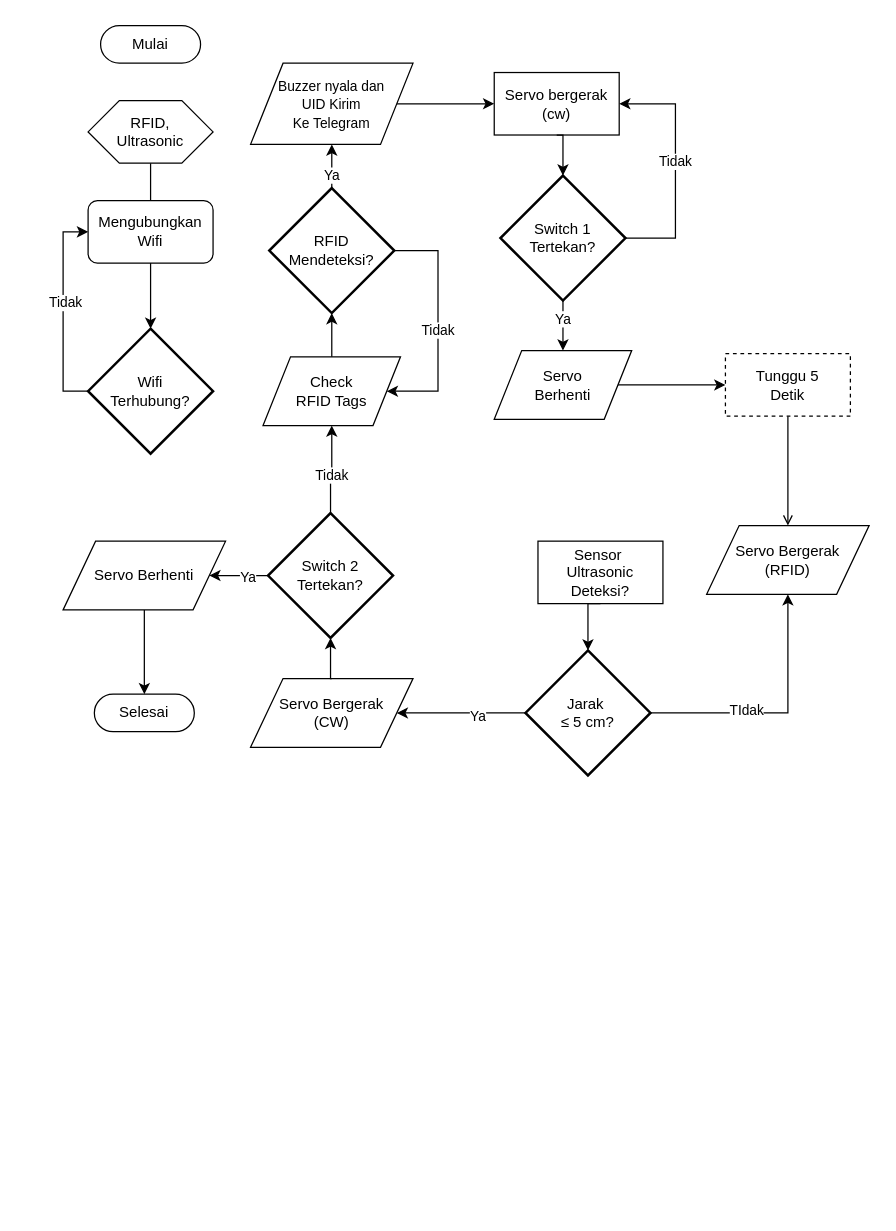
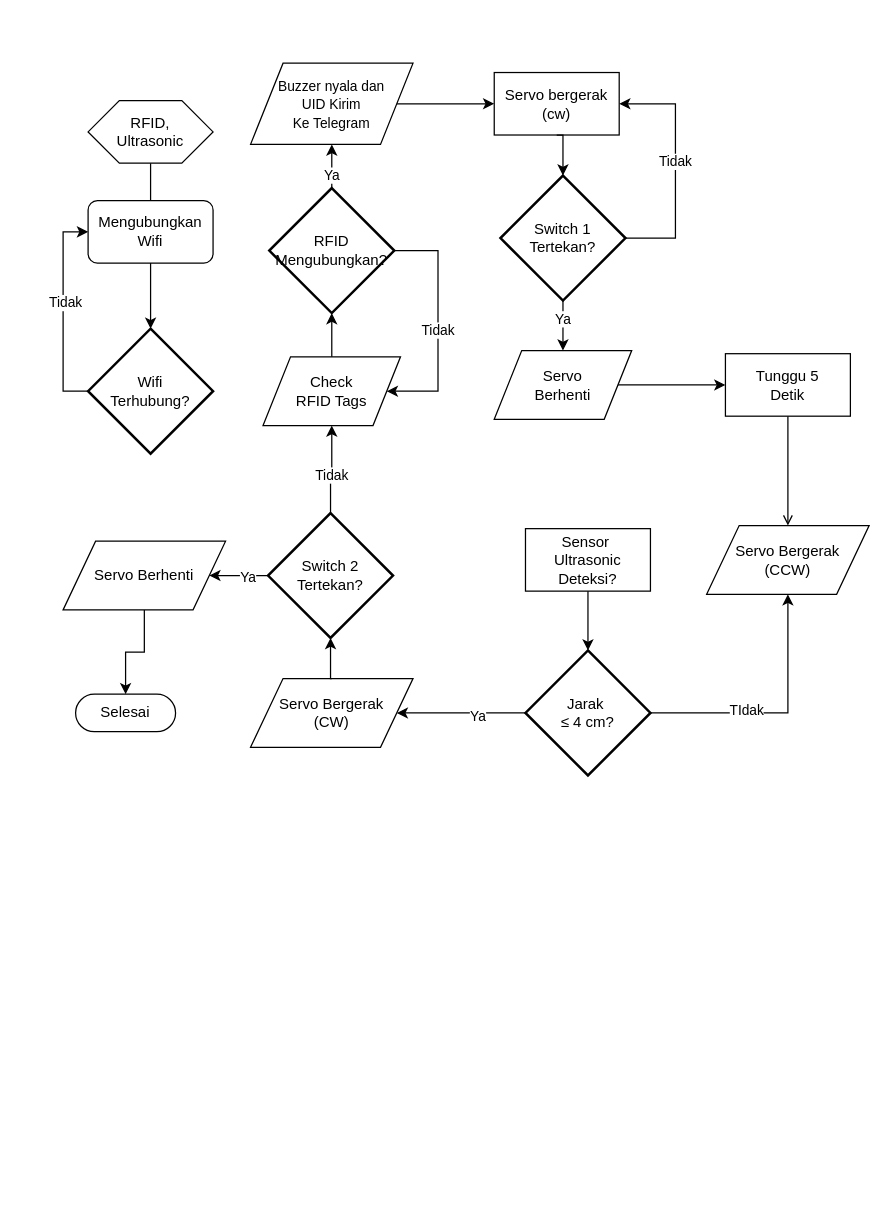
  <mxCell id="0" />
  <mxCell id="1" parent="0" />
- <mxCell id="2" value="Mulai" style="html=1;dashed=0;whiteSpace=wrap;shape=mxgraph.dfd.start" vertex="1" parent="1"><mxGeometry x="80" y="20" width="80" height="30" as="geometry" /></mxCell>
  <mxCell id="3" style="edgeStyle=orthogonalEdgeStyle;rounded=0;orthogonalLoop=1;jettySize=auto;html=1;exitX=0;exitY=0.5;exitDx=0;exitDy=0;exitPerimeter=0;entryX=0;entryY=0.5;entryDx=0;entryDy=0;" edge="1" parent="1" source="5" target="8"><mxGeometry relative="1" as="geometry" /></mxCell>
  <mxCell id="4" value="Tidak" style="edgeLabel;html=1;align=center;verticalAlign=middle;resizable=0;points=[];" connectable="0" vertex="1" parent="3"><mxGeometry x="0.09" y="-1" relative="1" as="geometry"><mxPoint as="offset" /></mxGeometry></mxCell>
  <mxCell id="5" value="Wifi&lt;div&gt;Terhubung?&lt;/div&gt;" style="strokeWidth=2;html=1;shape=mxgraph.flowchart.decision;whiteSpace=wrap;" vertex="1" parent="1"><mxGeometry x="70" y="262.5" width="100" height="100" as="geometry" /></mxCell>
  <mxCell id="6" style="edgeStyle=orthogonalEdgeStyle;rounded=0;orthogonalLoop=1;jettySize=auto;html=1;exitX=0.5;exitY=1;exitDx=0;exitDy=0;entryX=0.5;entryY=0;entryDx=0;entryDy=0;endArrow=none;" edge="1" parent="1" source="7" target="8"><mxGeometry relative="1" as="geometry" /></mxCell>
  <mxCell id="7" value="RFID,&lt;div&gt;Ultrasonic&lt;/div&gt;" style="shape=hexagon;perimeter=hexagonPerimeter2;whiteSpace=wrap;html=1;size=0.25" vertex="1" parent="1"><mxGeometry x="70" y="80" width="100" height="50" as="geometry" /></mxCell>
  <mxCell id="8" value="Mengubungkan&lt;div&gt;Wifi&lt;/div&gt;" style="html=1;dashed=0;whiteSpace=wrap;rounded=1;" vertex="1" parent="1"><mxGeometry x="70" y="160" width="100" height="50" as="geometry" /></mxCell>
  <mxCell id="9" style="edgeStyle=orthogonalEdgeStyle;rounded=0;orthogonalLoop=1;jettySize=auto;html=1;exitX=0.5;exitY=1;exitDx=0;exitDy=0;entryX=0.5;entryY=0;entryDx=0;entryDy=0;entryPerimeter=0;" edge="1" parent="1" source="8" target="5"><mxGeometry relative="1" as="geometry" /></mxCell>
  <mxCell id="10" value="Check&lt;div&gt;RFID Tags&lt;/div&gt;" style="shape=parallelogram;perimeter=parallelogramPerimeter;whiteSpace=wrap;html=1;dashed=0;" vertex="1" parent="1"><mxGeometry x="210" y="285" width="110" height="55" as="geometry" /></mxCell>
  <mxCell id="11" style="edgeStyle=orthogonalEdgeStyle;rounded=0;orthogonalLoop=1;jettySize=auto;html=1;exitX=1;exitY=0.5;exitDx=0;exitDy=0;exitPerimeter=0;entryX=1;entryY=0.5;entryDx=0;entryDy=0;" edge="1" parent="1" source="15" target="10"><mxGeometry relative="1" as="geometry"><mxPoint x="360" y="310" as="targetPoint" /><Array as="points"><mxPoint x="350" y="200" /><mxPoint x="350" y="313" /></Array></mxGeometry></mxCell>
  <mxCell id="12" value="Tidak" style="edgeLabel;html=1;align=center;verticalAlign=middle;resizable=0;points=[];" connectable="0" vertex="1" parent="11"><mxGeometry x="0.04" y="-1" relative="1" as="geometry"><mxPoint as="offset" /></mxGeometry></mxCell>
  <mxCell id="13" style="edgeStyle=orthogonalEdgeStyle;rounded=0;orthogonalLoop=1;jettySize=auto;html=1;exitX=0.5;exitY=0;exitDx=0;exitDy=0;exitPerimeter=0;entryX=0.5;entryY=1;entryDx=0;entryDy=0;" edge="1" parent="1" source="15" target="18"><mxGeometry relative="1" as="geometry" /></mxCell>
  <mxCell id="14" value="Ya" style="edgeLabel;html=1;align=center;verticalAlign=middle;resizable=0;points=[];" connectable="0" vertex="1" parent="13"><mxGeometry x="-0.292" y="1" relative="1" as="geometry"><mxPoint y="1" as="offset" /></mxGeometry></mxCell>
- <mxCell id="15" value="RFID&lt;div&gt;Mendeteksi?&lt;/div&gt;" style="strokeWidth=2;html=1;shape=mxgraph.flowchart.decision;whiteSpace=wrap;" vertex="1" parent="1"><mxGeometry x="215" y="150" width="100" height="100" as="geometry" /></mxCell>
+ <mxCell id="15" value="RFID&lt;div&gt;Mengubungkan?&lt;/div&gt;" style="strokeWidth=2;html=1;shape=mxgraph.flowchart.decision;whiteSpace=wrap;" vertex="1" parent="1"><mxGeometry x="215" y="150" width="100" height="100" as="geometry" /></mxCell>
  <mxCell id="16" style="edgeStyle=orthogonalEdgeStyle;rounded=0;orthogonalLoop=1;jettySize=auto;html=1;exitX=0.5;exitY=0;exitDx=0;exitDy=0;entryX=0.5;entryY=1;entryDx=0;entryDy=0;entryPerimeter=0;" edge="1" parent="1" source="10" target="15"><mxGeometry relative="1" as="geometry" /></mxCell>
  <mxCell id="17" style="edgeStyle=orthogonalEdgeStyle;rounded=0;orthogonalLoop=1;jettySize=auto;html=1;exitX=1;exitY=0.5;exitDx=0;exitDy=0;entryX=0;entryY=0.5;entryDx=0;entryDy=0;" edge="1" parent="1" source="18" target="19"><mxGeometry relative="1" as="geometry" /></mxCell>
  <mxCell id="18" value="&lt;font style=&quot;font-size: 11px;&quot;&gt;Buzzer nyala dan&lt;/font&gt;&lt;div&gt;&lt;font style=&quot;font-size: 11px;&quot;&gt;UID Kirim&lt;/font&gt;&lt;div&gt;&lt;font style=&quot;font-size: 11px;&quot;&gt;Ke Telegram&lt;/font&gt;&lt;/div&gt;&lt;/div&gt;" style="shape=parallelogram;perimeter=parallelogramPerimeter;whiteSpace=wrap;html=1;dashed=0;" vertex="1" parent="1"><mxGeometry x="200" y="50" width="130" height="65" as="geometry" /></mxCell>
  <mxCell id="19" value="Servo bergerak&lt;div&gt;(cw)&lt;/div&gt;" style="html=1;dashed=0;whiteSpace=wrap;" vertex="1" parent="1"><mxGeometry x="395" y="57.5" width="100" height="50" as="geometry" /></mxCell>
  <mxCell id="20" style="edgeStyle=orthogonalEdgeStyle;rounded=0;orthogonalLoop=1;jettySize=auto;html=1;exitX=0.5;exitY=1;exitDx=0;exitDy=0;exitPerimeter=0;entryX=0.5;entryY=0;entryDx=0;entryDy=0;" edge="1" parent="1" source="24" target="27"><mxGeometry relative="1" as="geometry" /></mxCell>
  <mxCell id="21" value="Ya" style="edgeLabel;html=1;align=center;verticalAlign=middle;resizable=0;points=[];" connectable="0" vertex="1" parent="20"><mxGeometry x="-0.3" y="-1" relative="1" as="geometry"><mxPoint as="offset" /></mxGeometry></mxCell>
  <mxCell id="22" style="edgeStyle=orthogonalEdgeStyle;rounded=0;orthogonalLoop=1;jettySize=auto;html=1;exitX=1;exitY=0.5;exitDx=0;exitDy=0;exitPerimeter=0;entryX=1;entryY=0.5;entryDx=0;entryDy=0;" edge="1" parent="1" source="24" target="19"><mxGeometry relative="1" as="geometry"><Array as="points"><mxPoint x="540" y="190" /><mxPoint x="540" y="83" /></Array></mxGeometry></mxCell>
  <mxCell id="23" value="Tidak" style="edgeLabel;html=1;align=center;verticalAlign=middle;resizable=0;points=[];" connectable="0" vertex="1" parent="22"><mxGeometry x="0.063" y="1" relative="1" as="geometry"><mxPoint as="offset" /></mxGeometry></mxCell>
  <mxCell id="24" value="Switch 1&lt;div&gt;Tertekan?&lt;/div&gt;" style="strokeWidth=2;html=1;shape=mxgraph.flowchart.decision;whiteSpace=wrap;" vertex="1" parent="1"><mxGeometry x="400" y="140" width="100" height="100" as="geometry" /></mxCell>
  <mxCell id="25" style="edgeStyle=orthogonalEdgeStyle;rounded=0;orthogonalLoop=1;jettySize=auto;html=1;exitX=0.5;exitY=1;exitDx=0;exitDy=0;entryX=0.5;entryY=0;entryDx=0;entryDy=0;entryPerimeter=0;" edge="1" parent="1" source="19" target="24"><mxGeometry relative="1" as="geometry" /></mxCell>
  <mxCell id="26" style="edgeStyle=orthogonalEdgeStyle;rounded=0;orthogonalLoop=1;jettySize=auto;html=1;exitX=1;exitY=0.5;exitDx=0;exitDy=0;entryX=0;entryY=0.5;entryDx=0;entryDy=0;" edge="1" parent="1" source="27" target="29"><mxGeometry relative="1" as="geometry" /></mxCell>
  <mxCell id="27" value="Servo&lt;div&gt;Berhenti&lt;/div&gt;" style="shape=parallelogram;perimeter=parallelogramPerimeter;whiteSpace=wrap;html=1;dashed=0;" vertex="1" parent="1"><mxGeometry x="395" y="280" width="110" height="55" as="geometry" /></mxCell>
  <mxCell id="28" style="edgeStyle=orthogonalEdgeStyle;rounded=0;orthogonalLoop=1;jettySize=auto;html=1;exitX=0.5;exitY=1;exitDx=0;exitDy=0;entryX=0.5;entryY=0;entryDx=0;entryDy=0;endArrow=open;" edge="1" parent="1" source="29" target="30"><mxGeometry relative="1" as="geometry" /></mxCell>
- <mxCell id="29" value="Tunggu 5&lt;div&gt;Detik&lt;/div&gt;" style="html=1;dashed=1;whiteSpace=wrap;" vertex="1" parent="1"><mxGeometry x="580" y="282.5" width="100" height="50" as="geometry" /></mxCell>
- <mxCell id="30" value="Servo Bergerak&lt;div&gt;(RFID)&lt;/div&gt;" style="shape=parallelogram;perimeter=parallelogramPerimeter;whiteSpace=wrap;html=1;dashed=0;" vertex="1" parent="1"><mxGeometry x="565" y="420" width="130" height="55" as="geometry" /></mxCell>
- <mxCell id="31" value="Sensor&amp;nbsp;&lt;div&gt;Ultrasonic Deteksi?&lt;/div&gt;" style="html=1;dashed=0;whiteSpace=wrap;" vertex="1" parent="1"><mxGeometry x="430" y="432.5" width="100" height="50" as="geometry" /></mxCell>
+ <mxCell id="29" value="Tunggu 5&lt;div&gt;Detik&lt;/div&gt;" style="html=1;dashed=0;whiteSpace=wrap;" vertex="1" parent="1"><mxGeometry x="580" y="282.5" width="100" height="50" as="geometry" /></mxCell>
+ <mxCell id="30" value="Servo Bergerak&lt;div&gt;(CCW)&lt;/div&gt;" style="shape=parallelogram;perimeter=parallelogramPerimeter;whiteSpace=wrap;html=1;dashed=0;" vertex="1" parent="1"><mxGeometry x="565" y="420" width="130" height="55" as="geometry" /></mxCell>
+ <mxCell id="31" value="Sensor&amp;nbsp;&lt;div&gt;Ultrasonic Deteksi?&lt;/div&gt;" style="html=1;dashed=0;whiteSpace=wrap;" vertex="1" parent="1"><mxGeometry x="420" y="422.5" width="100" height="50" as="geometry" /></mxCell>
  <mxCell id="32" style="edgeStyle=orthogonalEdgeStyle;rounded=0;orthogonalLoop=1;jettySize=auto;html=1;exitX=1;exitY=0.5;exitDx=0;exitDy=0;exitPerimeter=0;entryX=0.5;entryY=1;entryDx=0;entryDy=0;" edge="1" parent="1" source="36" target="30"><mxGeometry relative="1" as="geometry" /></mxCell>
  <mxCell id="33" value="TIdak" style="edgeLabel;html=1;align=center;verticalAlign=middle;resizable=0;points=[];" connectable="0" vertex="1" parent="32"><mxGeometry x="-0.259" y="3" relative="1" as="geometry"><mxPoint as="offset" /></mxGeometry></mxCell>
  <mxCell id="34" style="edgeStyle=orthogonalEdgeStyle;rounded=0;orthogonalLoop=1;jettySize=auto;html=1;exitX=0;exitY=0.5;exitDx=0;exitDy=0;exitPerimeter=0;entryX=1;entryY=0.5;entryDx=0;entryDy=0;" edge="1" parent="1" source="36" target="38"><mxGeometry relative="1" as="geometry" /></mxCell>
  <mxCell id="35" value="Ya" style="edgeLabel;html=1;align=center;verticalAlign=middle;resizable=0;points=[];" connectable="0" vertex="1" parent="34"><mxGeometry x="-0.245" y="2" relative="1" as="geometry"><mxPoint as="offset" /></mxGeometry></mxCell>
- <mxCell id="36" value="Jarak&amp;nbsp;&lt;div&gt;≤ 5&amp;nbsp;cm?&lt;/div&gt;" style="strokeWidth=2;html=1;shape=mxgraph.flowchart.decision;whiteSpace=wrap;" vertex="1" parent="1"><mxGeometry x="420" y="520" width="100" height="100" as="geometry" /></mxCell>
+ <mxCell id="36" value="Jarak&amp;nbsp;&lt;div&gt;≤ 4&amp;nbsp;cm?&lt;/div&gt;" style="strokeWidth=2;html=1;shape=mxgraph.flowchart.decision;whiteSpace=wrap;" vertex="1" parent="1"><mxGeometry x="420" y="520" width="100" height="100" as="geometry" /></mxCell>
  <mxCell id="37" style="edgeStyle=orthogonalEdgeStyle;rounded=0;orthogonalLoop=1;jettySize=auto;html=1;exitX=0.5;exitY=1;exitDx=0;exitDy=0;entryX=0.5;entryY=0;entryDx=0;entryDy=0;entryPerimeter=0;" edge="1" parent="1" source="31" target="36"><mxGeometry relative="1" as="geometry" /></mxCell>
  <mxCell id="38" value="Servo Bergerak&lt;div&gt;(CW)&lt;/div&gt;" style="shape=parallelogram;perimeter=parallelogramPerimeter;whiteSpace=wrap;html=1;dashed=0;" vertex="1" parent="1"><mxGeometry x="200" y="542.5" width="130" height="55" as="geometry" /></mxCell>
  <mxCell id="39" style="edgeStyle=orthogonalEdgeStyle;rounded=0;orthogonalLoop=1;jettySize=auto;html=1;exitX=0.5;exitY=0;exitDx=0;exitDy=0;exitPerimeter=0;entryX=0.5;entryY=1;entryDx=0;entryDy=0;" edge="1" parent="1" source="43" target="10"><mxGeometry relative="1" as="geometry" /></mxCell>
  <mxCell id="40" value="Tidak" style="edgeLabel;html=1;align=center;verticalAlign=middle;resizable=0;points=[];" connectable="0" vertex="1" parent="39"><mxGeometry x="-0.088" relative="1" as="geometry"><mxPoint y="1" as="offset" /></mxGeometry></mxCell>
  <mxCell id="41" style="edgeStyle=orthogonalEdgeStyle;rounded=0;orthogonalLoop=1;jettySize=auto;html=1;exitX=0;exitY=0.5;exitDx=0;exitDy=0;exitPerimeter=0;" edge="1" parent="1" source="43" target="45"><mxGeometry relative="1" as="geometry" /></mxCell>
  <mxCell id="42" value="Ya" style="edgeLabel;html=1;align=center;verticalAlign=middle;resizable=0;points=[];" connectable="0" vertex="1" parent="41"><mxGeometry x="-0.018" y="1" relative="1" as="geometry"><mxPoint as="offset" /></mxGeometry></mxCell>
  <mxCell id="43" value="Switch 2&lt;div&gt;Tertekan?&lt;/div&gt;" style="strokeWidth=2;html=1;shape=mxgraph.flowchart.decision;whiteSpace=wrap;" vertex="1" parent="1"><mxGeometry x="214" y="410" width="100" height="100" as="geometry" /></mxCell>
  <mxCell id="44" style="edgeStyle=orthogonalEdgeStyle;rounded=0;orthogonalLoop=1;jettySize=auto;html=1;exitX=0.5;exitY=0;exitDx=0;exitDy=0;entryX=0.5;entryY=1;entryDx=0;entryDy=0;entryPerimeter=0;" edge="1" parent="1" source="38" target="43"><mxGeometry relative="1" as="geometry" /></mxCell>
  <mxCell id="45" value="Servo Berhenti" style="shape=parallelogram;perimeter=parallelogramPerimeter;whiteSpace=wrap;html=1;dashed=0;" vertex="1" parent="1"><mxGeometry x="50" y="432.5" width="130" height="55" as="geometry" /></mxCell>
- <mxCell id="46" value="Selesai" style="html=1;dashed=0;whiteSpace=wrap;shape=mxgraph.dfd.start" vertex="1" parent="1"><mxGeometry x="75" y="555" width="80" height="30" as="geometry" /></mxCell>
+ <mxCell id="46" value="Selesai" style="html=1;dashed=0;whiteSpace=wrap;shape=mxgraph.dfd.start" vertex="1" parent="1"><mxGeometry x="60" y="555" width="80" height="30" as="geometry" /></mxCell>
  <mxCell id="47" style="edgeStyle=orthogonalEdgeStyle;rounded=0;orthogonalLoop=1;jettySize=auto;html=1;exitX=0.5;exitY=1;exitDx=0;exitDy=0;entryX=0.5;entryY=0.5;entryDx=0;entryDy=-15;entryPerimeter=0;" edge="1" parent="1" source="45" target="46"><mxGeometry relative="1" as="geometry" /></mxCell>
  <mxCell id="48" style="edgeStyle=orthogonalEdgeStyle;rounded=0;orthogonalLoop=1;jettySize=auto;html=1;exitX=0;exitY=0.5;exitDx=0;exitDy=0;exitPerimeter=0;entryX=0;entryY=0.5;entryDx=0;entryDy=0;" edge="1" parent="1"><mxGeometry relative="1" as="geometry"><mxPoint x="20" y="962.5" as="sourcePoint" /></mxGeometry></mxCell>
  <mxCell id="49" value="Tidak" style="edgeLabel;html=1;align=center;verticalAlign=middle;resizable=0;points=[];" connectable="0" vertex="1" parent="48"><mxGeometry x="0.09" y="-1" relative="1" as="geometry"><mxPoint as="offset" /></mxGeometry></mxCell>
